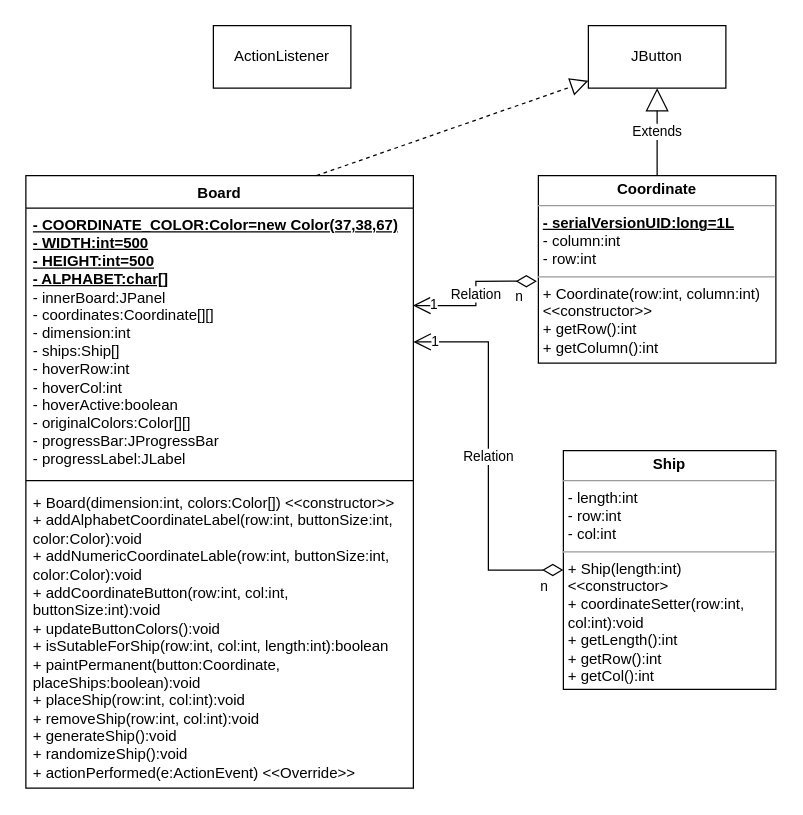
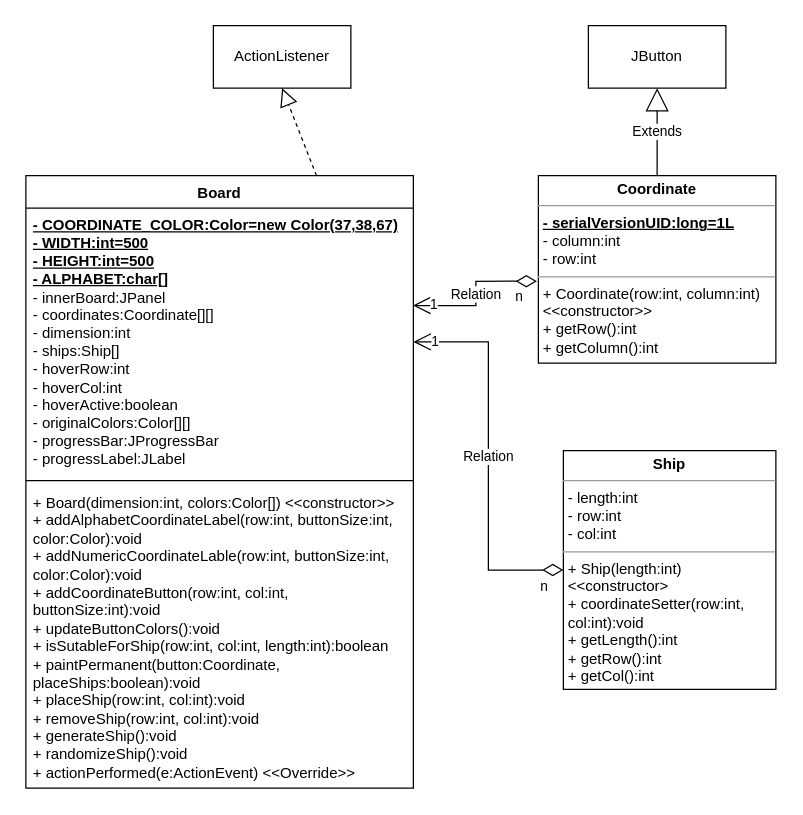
  <mxCell id="0" />
  <mxCell id="1" parent="0" />
  <mxCell id="2" value="Board" style="swimlane;fontStyle=1;align=center;verticalAlign=top;childLayout=stackLayout;horizontal=1;startSize=26;horizontalStack=0;resizeParent=1;resizeParentMax=0;resizeLast=0;collapsible=1;marginBottom=0;whiteSpace=wrap;html=1;" vertex="1" parent="1"><mxGeometry x="20" y="140" width="310" height="490" as="geometry" /></mxCell>
  <mxCell id="3" value="&lt;u style=&quot;font-weight: bold;&quot;&gt;- COORDINATE_COLOR:Color=new Color(37,38,67)&lt;br&gt;&lt;/u&gt;&lt;u style=&quot;font-weight: bold;&quot;&gt;- WIDTH:int=500&lt;/u&gt;&lt;br&gt;&lt;u style=&quot;font-weight: bold;&quot;&gt;- HEIGHT:int=500&lt;/u&gt;&lt;br&gt;&lt;u style=&quot;font-weight: bold;&quot;&gt;- ALPHABET:char[]&lt;/u&gt;&lt;br&gt;- innerBoard:JPanel&lt;br&gt;- coordinates:Coordinate[][]&lt;br&gt;- dimension:int&lt;br&gt;- ships:Ship[]&lt;br&gt;- hoverRow:int&lt;br&gt;- hoverCol:int&lt;br&gt;- hoverActive:boolean&lt;br&gt;- originalColors:Color[][]&lt;br&gt;- progressBar:JProgressBar&lt;br&gt;- progressLabel:JLabel" style="text;strokeColor=none;fillColor=none;align=left;verticalAlign=top;spacingLeft=4;spacingRight=4;overflow=hidden;rotatable=0;points=[[0,0.5],[1,0.5]];portConstraint=eastwest;whiteSpace=wrap;html=1;" vertex="1" parent="2"><mxGeometry y="26" width="310" height="214" as="geometry" /></mxCell>
  <mxCell id="4" value="" style="line;strokeWidth=1;fillColor=none;align=left;verticalAlign=middle;spacingTop=-1;spacingLeft=3;spacingRight=3;rotatable=0;labelPosition=right;points=[];portConstraint=eastwest;strokeColor=inherit;" vertex="1" parent="2"><mxGeometry y="240" width="310" height="8" as="geometry" /></mxCell>
  <mxCell id="5" value="+ Board(dimension:int, colors:Color[]) &amp;lt;&amp;lt;constructor&amp;gt;&amp;gt;&lt;br&gt;+ addAlphabetCoordinateLabel(row:int, buttonSize:int, color:Color):void&lt;br&gt;+ addNumericCoordinateLable(row:int, buttonSize:int, color:Color):void&lt;br&gt;+ addCoordinateButton(row:int, col:int, buttonSize:int):void&lt;br&gt;+ updateButtonColors():void&lt;br&gt;+ isSutableForShip(row:int, col:int, length:int):boolean&lt;br&gt;+ paintPermanent(button:Coordinate, placeShips:boolean):void&lt;br&gt;+ placeShip(row:int, col:int):void&lt;br&gt;+ removeShip(row:int, col:int):void&lt;br&gt;+ generateShip():void&lt;br&gt;+ randomizeShip():void&lt;br&gt;+ actionPerformed(e:ActionEvent) &amp;lt;&amp;lt;Override&amp;gt;&amp;gt;&lt;br&gt;" style="text;strokeColor=none;fillColor=none;align=left;verticalAlign=top;spacingLeft=4;spacingRight=4;overflow=hidden;rotatable=0;points=[[0,0.5],[1,0.5]];portConstraint=eastwest;whiteSpace=wrap;html=1;" vertex="1" parent="2"><mxGeometry y="248" width="310" height="242" as="geometry" /></mxCell>
  <mxCell id="6" value="ActionListener" style="html=1;whiteSpace=wrap;" vertex="1" parent="1"><mxGeometry x="170" y="20" width="110" height="50" as="geometry" /></mxCell>
- <mxCell id="7" value="" style="endArrow=block;dashed=1;endFill=0;endSize=12;html=1;rounded=0;exitX=0.75;exitY=0;exitDx=0;exitDy=0;" edge="1" parent="1" source="2" target="9"><mxGeometry width="160" relative="1" as="geometry"><mxPoint x="70" y="300" as="sourcePoint" /><mxPoint x="230" y="300" as="targetPoint" /></mxGeometry></mxCell>
+ <mxCell id="7" value="" style="endArrow=block;dashed=1;endFill=0;endSize=12;html=1;rounded=0;exitX=0.75;exitY=0;exitDx=0;exitDy=0;entryX=0.5;entryY=1;entryDx=0;entryDy=0;" edge="1" parent="1" source="2" target="6"><mxGeometry width="160" relative="1" as="geometry"><mxPoint x="70" y="300" as="sourcePoint" /><mxPoint x="230" y="300" as="targetPoint" /></mxGeometry></mxCell>
  <mxCell id="8" value="&lt;p style=&quot;margin:0px;margin-top:4px;text-align:center;&quot;&gt;&lt;b&gt;Coordinate&lt;/b&gt;&lt;/p&gt;&lt;hr size=&quot;1&quot;&gt;&lt;p style=&quot;margin:0px;margin-left:4px;&quot;&gt;&lt;b&gt;&lt;u&gt;- serialVersionUID:long=1L&lt;/u&gt;&lt;/b&gt;&lt;/p&gt;&lt;p style=&quot;margin:0px;margin-left:4px;&quot;&gt;- column:int&lt;/p&gt;&lt;p style=&quot;margin:0px;margin-left:4px;&quot;&gt;- row:int&lt;/p&gt;&lt;hr size=&quot;1&quot;&gt;&lt;p style=&quot;margin:0px;margin-left:4px;&quot;&gt;+ Coordinate(row:int, column:int) &amp;lt;&amp;lt;constructor&amp;gt;&amp;gt;&lt;/p&gt;&lt;p style=&quot;margin:0px;margin-left:4px;&quot;&gt;+ getRow():int&lt;/p&gt;&lt;p style=&quot;margin:0px;margin-left:4px;&quot;&gt;+ getColumn():int&lt;/p&gt;" style="verticalAlign=top;align=left;overflow=fill;fontSize=12;fontFamily=Helvetica;html=1;whiteSpace=wrap;" vertex="1" parent="1"><mxGeometry x="430" y="140" width="190" height="150" as="geometry" /></mxCell>
  <mxCell id="9" value="JButton" style="html=1;whiteSpace=wrap;" vertex="1" parent="1"><mxGeometry x="470" y="20" width="110" height="50" as="geometry" /></mxCell>
  <mxCell id="10" value="Extends" style="endArrow=block;endSize=16;endFill=0;html=1;rounded=0;entryX=0.5;entryY=1;entryDx=0;entryDy=0;" edge="1" parent="1" source="8" target="9"><mxGeometry width="160" relative="1" as="geometry"><mxPoint x="500" y="300" as="sourcePoint" /><mxPoint x="660" y="300" as="targetPoint" /></mxGeometry></mxCell>
  <mxCell id="11" value="&lt;p style=&quot;margin:0px;margin-top:4px;text-align:center;&quot;&gt;&lt;b&gt;Ship&lt;/b&gt;&lt;/p&gt;&lt;hr size=&quot;1&quot;&gt;&lt;p style=&quot;margin:0px;margin-left:4px;&quot;&gt;- length:int&lt;/p&gt;&lt;p style=&quot;margin:0px;margin-left:4px;&quot;&gt;- row:int&lt;/p&gt;&lt;p style=&quot;margin:0px;margin-left:4px;&quot;&gt;- col:int&lt;/p&gt;&lt;hr size=&quot;1&quot;&gt;&lt;p style=&quot;margin:0px;margin-left:4px;&quot;&gt;+ Ship(length:int) &amp;lt;&amp;lt;constructor&amp;gt;&lt;/p&gt;&lt;p style=&quot;margin:0px;margin-left:4px;&quot;&gt;+ coordinateSetter(row:int, col:int):void&lt;/p&gt;&lt;p style=&quot;margin:0px;margin-left:4px;&quot;&gt;+ getLength():int&lt;/p&gt;&lt;p style=&quot;margin:0px;margin-left:4px;&quot;&gt;+ getRow():int&lt;/p&gt;&lt;p style=&quot;margin:0px;margin-left:4px;&quot;&gt;+ getCol():int&lt;/p&gt;" style="verticalAlign=top;align=left;overflow=fill;fontSize=12;fontFamily=Helvetica;html=1;whiteSpace=wrap;" vertex="1" parent="1"><mxGeometry x="450" y="360" width="170" height="191" as="geometry" /></mxCell>
  <mxCell id="12" value="Relation" style="endArrow=open;html=1;endSize=12;startArrow=diamondThin;startSize=14;startFill=0;edgeStyle=orthogonalEdgeStyle;rounded=0;exitX=0;exitY=0.5;exitDx=0;exitDy=0;entryX=1;entryY=0.5;entryDx=0;entryDy=0;" edge="1" parent="1" source="11" target="3"><mxGeometry relative="1" as="geometry"><mxPoint x="110" y="310" as="sourcePoint" /><mxPoint x="270" y="310" as="targetPoint" /></mxGeometry></mxCell>
  <mxCell id="13" value="n" style="edgeLabel;resizable=0;html=1;align=left;verticalAlign=top;" connectable="0" vertex="1" parent="12"><mxGeometry x="-1" relative="1" as="geometry"><mxPoint x="-20" as="offset" /></mxGeometry></mxCell>
  <mxCell id="14" value="1" style="edgeLabel;resizable=0;html=1;align=right;verticalAlign=top;" connectable="0" vertex="1" parent="12"><mxGeometry x="1" relative="1" as="geometry"><mxPoint x="21" y="-13" as="offset" /></mxGeometry></mxCell>
  <mxCell id="15" value="Relation" style="endArrow=open;html=1;endSize=12;startArrow=diamondThin;startSize=14;startFill=0;edgeStyle=orthogonalEdgeStyle;rounded=0;exitX=-0.006;exitY=0.563;exitDx=0;exitDy=0;exitPerimeter=0;entryX=0.999;entryY=0.364;entryDx=0;entryDy=0;entryPerimeter=0;" edge="1" parent="1" source="8" target="3"><mxGeometry relative="1" as="geometry"><mxPoint x="330" y="80" as="sourcePoint" /><mxPoint x="490" y="80" as="targetPoint" /></mxGeometry></mxCell>
  <mxCell id="16" value="n" style="edgeLabel;resizable=0;html=1;align=left;verticalAlign=top;" connectable="0" vertex="1" parent="15"><mxGeometry x="-1" relative="1" as="geometry"><mxPoint x="-19" as="offset" /></mxGeometry></mxCell>
  <mxCell id="17" value="1" style="edgeLabel;resizable=0;html=1;align=right;verticalAlign=top;" connectable="0" vertex="1" parent="15"><mxGeometry x="1" relative="1" as="geometry"><mxPoint x="21" y="-14" as="offset" /></mxGeometry></mxCell>
